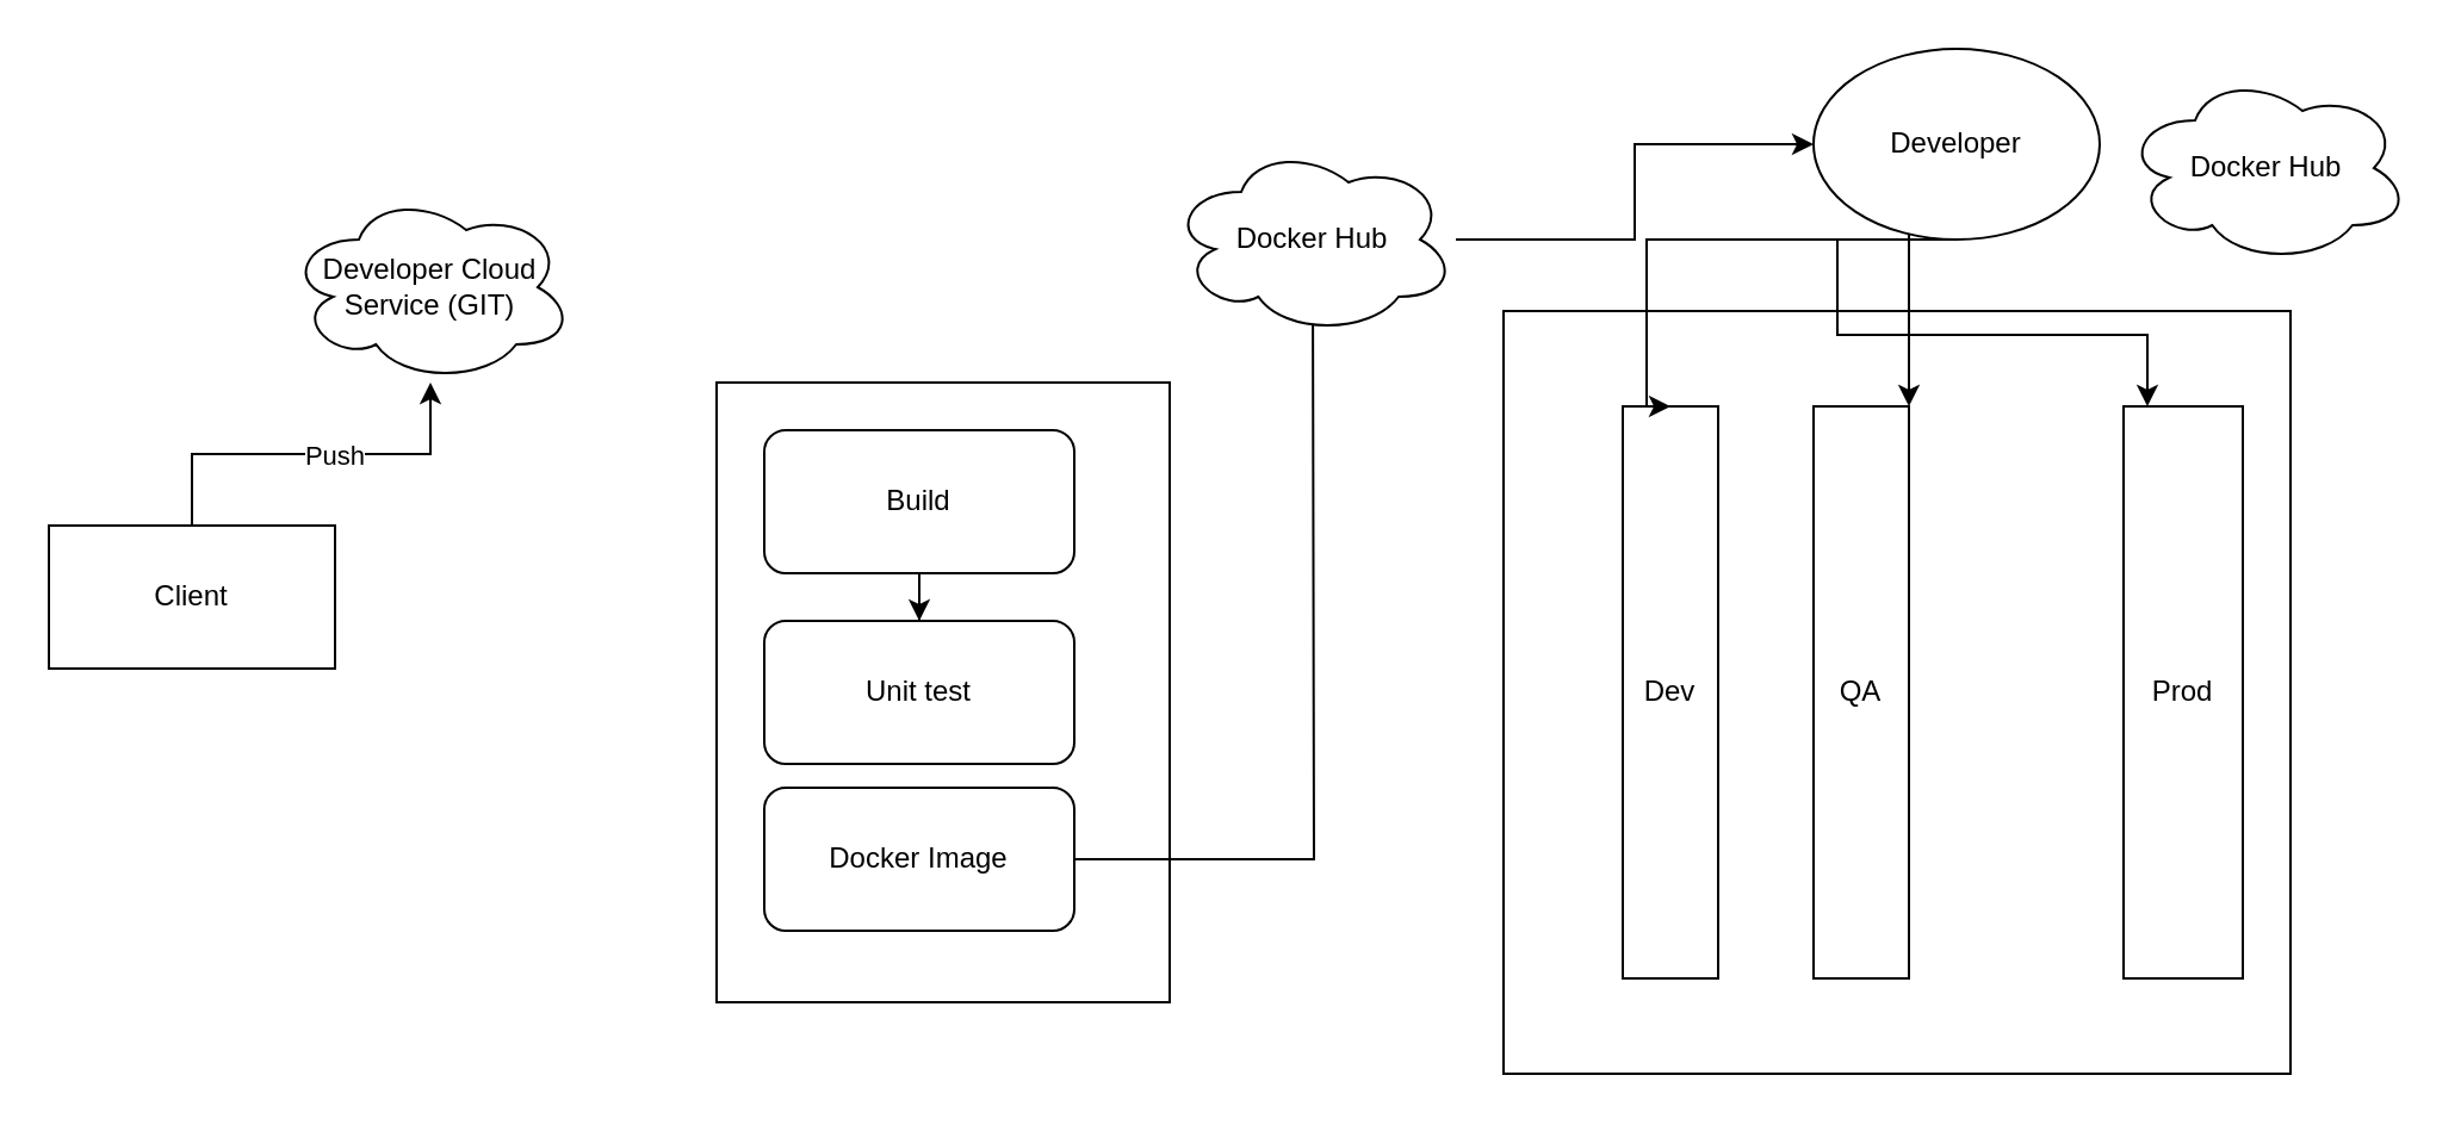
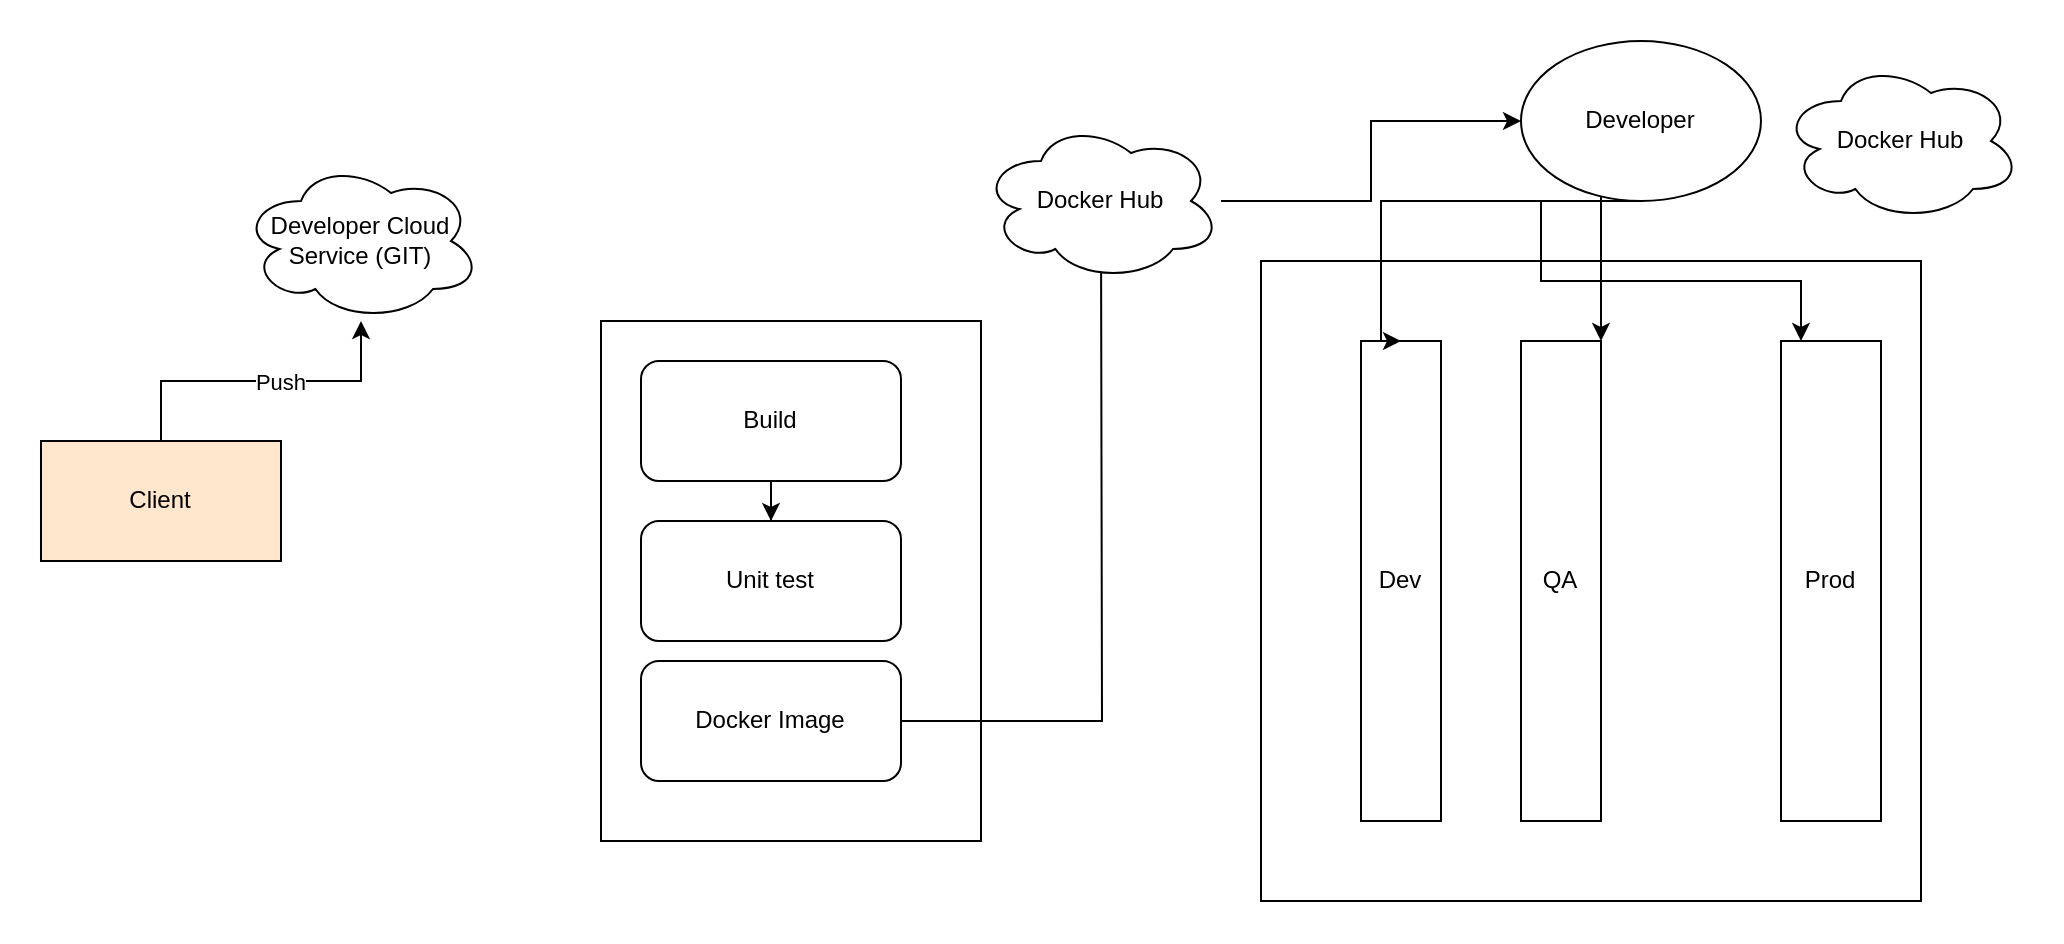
  <mxCell id="0" />
  <mxCell id="1" parent="0" />
  <mxCell id="2" value="" style="rounded=0;whiteSpace=wrap;html=1;" vertex="1" parent="1"><mxGeometry x="630" y="130" width="330" height="320" as="geometry" /></mxCell>
  <mxCell id="3" style="edgeStyle=orthogonalEdgeStyle;rounded=0;orthogonalLoop=1;jettySize=auto;html=1;" edge="1" parent="1" source="5" target="10"><mxGeometry relative="1" as="geometry" /></mxCell>
  <mxCell id="4" value="Push" style="edgeLabel;html=1;align=center;verticalAlign=middle;resizable=0;points=[];" vertex="1" connectable="0" parent="3"><mxGeometry x="0.113" relative="1" as="geometry"><mxPoint as="offset" /></mxGeometry></mxCell>
- <mxCell id="5" value="Client " style="rounded=0;whiteSpace=wrap;html=1;" vertex="1" parent="1"><mxGeometry x="20" y="220" width="120" height="60" as="geometry" /></mxCell>
+ <mxCell id="5" value="Client " style="rounded=0;whiteSpace=wrap;html=1;fillColor=#ffe6cc;" vertex="1" parent="1"><mxGeometry x="20" y="220" width="120" height="60" as="geometry" /></mxCell>
  <mxCell id="6" value="" style="rounded=0;whiteSpace=wrap;html=1;" vertex="1" parent="1"><mxGeometry x="300" y="160" width="190" height="260" as="geometry" /></mxCell>
  <mxCell id="7" value="" style="edgeStyle=orthogonalEdgeStyle;rounded=0;orthogonalLoop=1;jettySize=auto;html=1;" edge="1" parent="1" source="8" target="9"><mxGeometry relative="1" as="geometry" /></mxCell>
  <mxCell id="8" value="Build" style="rounded=1;whiteSpace=wrap;html=1;" vertex="1" parent="1"><mxGeometry x="320" y="180" width="130" height="60" as="geometry" /></mxCell>
  <mxCell id="9" value="Unit test " style="rounded=1;whiteSpace=wrap;html=1;" vertex="1" parent="1"><mxGeometry x="320" y="260" width="130" height="60" as="geometry" /></mxCell>
  <mxCell id="10" value="Developer Cloud Service (GIT)" style="ellipse;shape=cloud;whiteSpace=wrap;html=1;" vertex="1" parent="1"><mxGeometry x="120" y="80" width="120" height="80" as="geometry" /></mxCell>
  <mxCell id="11" style="edgeStyle=orthogonalEdgeStyle;rounded=0;orthogonalLoop=1;jettySize=auto;html=1;" edge="1" parent="1" source="12"><mxGeometry relative="1" as="geometry"><mxPoint x="550" y="110" as="targetPoint" /></mxGeometry></mxCell>
  <mxCell id="12" value="Docker Image " style="rounded=1;whiteSpace=wrap;html=1;" vertex="1" parent="1"><mxGeometry x="320" y="330" width="130" height="60" as="geometry" /></mxCell>
  <mxCell id="13" style="edgeStyle=orthogonalEdgeStyle;rounded=0;orthogonalLoop=1;jettySize=auto;html=1;" edge="1" parent="1" source="14" target="21"><mxGeometry relative="1" as="geometry" /></mxCell>
  <mxCell id="14" value="Docker Hub" style="ellipse;shape=cloud;whiteSpace=wrap;html=1;" vertex="1" parent="1"><mxGeometry x="490" width="120" height="80" as="geometry" y="60" /></mxCell>
  <mxCell id="15" value="QA" style="rounded=0;whiteSpace=wrap;html=1;" vertex="1" parent="1"><mxGeometry x="760" y="170" width="40" height="240" as="geometry" /></mxCell>
  <mxCell id="16" value="Dev" style="rounded=0;whiteSpace=wrap;html=1;" vertex="1" parent="1"><mxGeometry x="680" y="170" width="40" height="240" as="geometry" /></mxCell>
  <mxCell id="17" value="Prod" style="rounded=0;whiteSpace=wrap;html=1;" vertex="1" parent="1"><mxGeometry x="890" y="170" width="50" height="240" as="geometry" /></mxCell>
  <mxCell id="18" style="edgeStyle=orthogonalEdgeStyle;rounded=0;orthogonalLoop=1;jettySize=auto;html=1;entryX=0.5;entryY=0;entryDx=0;entryDy=0;" edge="1" parent="1" source="21" target="16"><mxGeometry relative="1" as="geometry"><Array as="points"><mxPoint x="690" y="100" /></Array></mxGeometry></mxCell>
  <mxCell id="19" value="" style="edgeStyle=orthogonalEdgeStyle;rounded=0;orthogonalLoop=1;jettySize=auto;html=1;" edge="1" parent="1" source="21" target="15"><mxGeometry relative="1" as="geometry"><Array as="points"><mxPoint x="820" y="100" /><mxPoint x="820" y="100" /></Array></mxGeometry></mxCell>
  <mxCell id="20" style="edgeStyle=orthogonalEdgeStyle;rounded=0;orthogonalLoop=1;jettySize=auto;html=1;exitX=0.5;exitY=1;exitDx=0;exitDy=0;" edge="1" parent="1" source="21" target="17"><mxGeometry relative="1" as="geometry"><Array as="points"><mxPoint x="770" y="100" /><mxPoint x="770" y="140" /><mxPoint x="900" y="140" /></Array></mxGeometry></mxCell>
  <mxCell id="21" value="Developer" style="ellipse;whiteSpace=wrap;html=1;" vertex="1" parent="1"><mxGeometry x="760" y="20" width="120" height="80" as="geometry" /></mxCell>
  <mxCell id="22" value="Docker Hub" style="ellipse;shape=cloud;whiteSpace=wrap;html=1;" vertex="1" parent="1"><mxGeometry x="890" y="30" width="120" height="80" as="geometry" /></mxCell>
